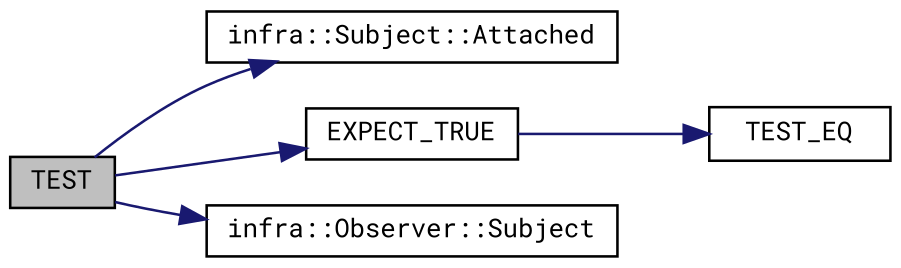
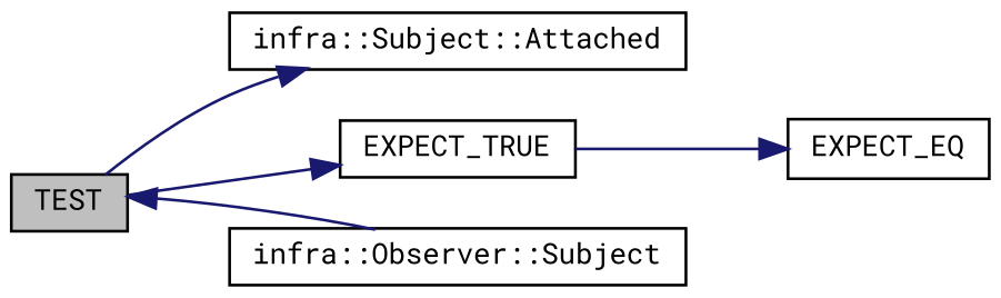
  digraph {
    fontname="Roboto Mono"
    rankdir=LR
    node [color=black fillcolor=white fontname="Roboto Mono" fontsize=10 shape=record style=filled]
    edge [color=midnightblue fontname="Roboto Mono" fontsize=10 labelfontname=Helvetica labelfontsize=10 style=solid]
    n1 [fillcolor=grey75 fontcolor=black height=0.2 label=TEST width=0.4]
    n2 [height=0.2 label="infra::Subject::Attached" width=0.4]
    n3 [height=0.2 label=EXPECT_TRUE width=0.4]
    n4 [height=0.2 label="infra::Observer::Subject" width=0.4]
-   n5 [height=0.2 label=TEST_EQ width=0.4]
+   n5 [height=0.2 label=EXPECT_EQ width=0.4]
    n1 -> n2
    n1 -> n3
-   n1 -> n4
+   n4 -> n1
    n3 -> n5
  }
